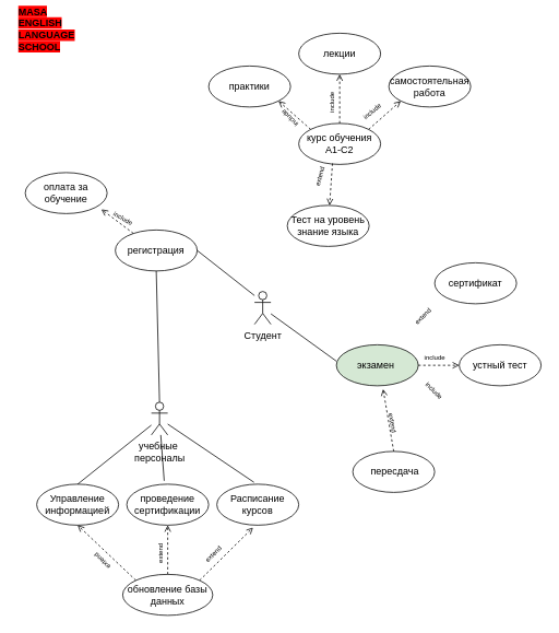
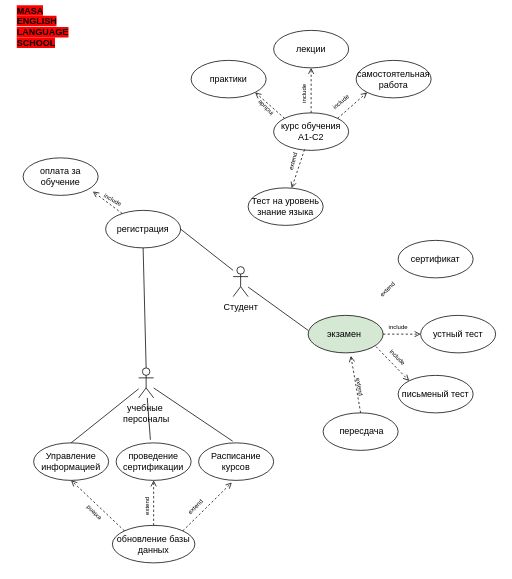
  <mxCell id="0" />
  <mxCell id="1" parent="0" />
  <mxCell id="2" value="Студент&lt;div&gt;&lt;br&gt;&lt;/div&gt;" style="shape=umlActor;verticalLabelPosition=bottom;verticalAlign=top;html=1;outlineConnect=0;" parent="1" vertex="1"><mxGeometry x="310" y="355" width="20" height="40" as="geometry" /></mxCell>
  <mxCell id="3" value="учебные&amp;nbsp;&lt;div&gt;персоналы&lt;div&gt;&lt;br&gt;&lt;/div&gt;&lt;/div&gt;" style="shape=umlActor;verticalLabelPosition=bottom;verticalAlign=top;html=1;outlineConnect=0;" parent="1" vertex="1"><mxGeometry x="184" y="490" width="20" height="40" as="geometry" /></mxCell>
- <mxCell id="4" value="Тест на уровень знание языка" style="ellipse;whiteSpace=wrap;html=1;" parent="1" vertex="1"><mxGeometry x="350" y="250" width="100" height="50" as="geometry" /></mxCell>
+ <mxCell id="4" value="Тест на уровень знание языка" style="ellipse;whiteSpace=wrap;html=1;" parent="1" vertex="1"><mxGeometry x="330" y="250" width="100" height="50" as="geometry" /></mxCell>
  <mxCell id="5" value="курс обучения&lt;div&gt;A1-C2&lt;/div&gt;" style="ellipse;whiteSpace=wrap;html=1;" parent="1" vertex="1"><mxGeometry x="364" y="150" width="100" height="50" as="geometry" /></mxCell>
  <mxCell id="6" value="регистрация" style="ellipse;whiteSpace=wrap;html=1;" parent="1" vertex="1"><mxGeometry x="140" y="280" width="100" height="50" as="geometry" /></mxCell>
  <mxCell id="7" value="экзамен&amp;nbsp;" style="ellipse;whiteSpace=wrap;html=1;fillColor=#d5e8d4;" parent="1" vertex="1"><mxGeometry x="410" y="420" width="100" height="50" as="geometry" /></mxCell>
  <mxCell id="8" value="сертификат" style="ellipse;whiteSpace=wrap;html=1;" parent="1" vertex="1"><mxGeometry x="530" y="320" width="100" height="50" as="geometry" /></mxCell>
  <mxCell id="9" value="устный тест" style="ellipse;whiteSpace=wrap;html=1;" parent="1" vertex="1"><mxGeometry x="560" y="420" width="100" height="50" as="geometry" /></mxCell>
+ <mxCell id="10" value="письменый тест" style="ellipse;whiteSpace=wrap;html=1;" parent="1" vertex="1"><mxGeometry x="530" y="500" width="100" height="50" as="geometry" /></mxCell>
  <mxCell id="11" value="лекции" style="ellipse;whiteSpace=wrap;html=1;" parent="1" vertex="1"><mxGeometry x="364" y="40" width="100" height="50" as="geometry" /></mxCell>
  <mxCell id="12" value="практики" style="ellipse;whiteSpace=wrap;html=1;" parent="1" vertex="1"><mxGeometry x="254" y="80" width="100" height="50" as="geometry" /></mxCell>
  <mxCell id="13" value="самостоятельная работа" style="ellipse;whiteSpace=wrap;html=1;" parent="1" vertex="1"><mxGeometry x="474" y="80" width="100" height="50" as="geometry" /></mxCell>
  <mxCell id="14" value="Управление информацией" style="ellipse;whiteSpace=wrap;html=1;" parent="1" vertex="1"><mxGeometry x="44" y="590" width="100" height="50" as="geometry" /></mxCell>
  <mxCell id="15" value="Расписание курсов" style="ellipse;whiteSpace=wrap;html=1;" parent="1" vertex="1"><mxGeometry x="264" y="590" width="100" height="50" as="geometry" /></mxCell>
  <mxCell id="16" value="проведение сертификации" style="ellipse;whiteSpace=wrap;html=1;" parent="1" vertex="1"><mxGeometry x="154" y="590" width="100" height="50" as="geometry" /></mxCell>
  <mxCell id="17" value="обновление базы данных" style="ellipse;whiteSpace=wrap;html=1;" parent="1" vertex="1"><mxGeometry x="149" y="700" width="110" height="50" as="geometry" /></mxCell>
  <mxCell id="18" value="оплата за обучение" style="ellipse;whiteSpace=wrap;html=1;" parent="1" vertex="1"><mxGeometry x="30" y="210" width="100" height="50" as="geometry" /></mxCell>
  <mxCell id="19" value="" style="endArrow=none;html=1;rounded=0;entryX=1;entryY=0.5;entryDx=0;entryDy=0;" parent="1" target="6" edge="1"><mxGeometry width="50" height="50" relative="1" as="geometry"><mxPoint x="310" y="360" as="sourcePoint" /><mxPoint x="230" y="310" as="targetPoint" /></mxGeometry></mxCell>
  <mxCell id="20" value="" style="html=1;verticalAlign=bottom;labelBackgroundColor=none;endArrow=open;endFill=0;dashed=1;rounded=0;entryX=0.93;entryY=0.896;entryDx=0;entryDy=0;entryPerimeter=0;" parent="1" source="6" target="18" edge="1"><mxGeometry width="160" relative="1" as="geometry"><mxPoint x="40" y="400" as="sourcePoint" /><mxPoint x="200" y="400" as="targetPoint" /></mxGeometry></mxCell>
  <mxCell id="21" value="" style="html=1;verticalAlign=bottom;labelBackgroundColor=none;endArrow=open;endFill=0;dashed=1;rounded=0;entryX=1;entryY=1;entryDx=0;entryDy=0;exitX=0;exitY=0;exitDx=0;exitDy=0;" parent="1" source="5" target="12" edge="1"><mxGeometry width="160" relative="1" as="geometry"><mxPoint x="433.5" y="140" as="sourcePoint" /><mxPoint x="394.5" y="111" as="targetPoint" /></mxGeometry></mxCell>
  <mxCell id="22" value="" style="html=1;verticalAlign=bottom;labelBackgroundColor=none;endArrow=open;endFill=0;dashed=1;rounded=0;exitX=0.5;exitY=0;exitDx=0;exitDy=0;" parent="1" source="5" target="11" edge="1"><mxGeometry width="160" relative="1" as="geometry"><mxPoint x="524" y="270" as="sourcePoint" /><mxPoint x="684" y="270" as="targetPoint" /></mxGeometry></mxCell>
  <mxCell id="23" value="" style="html=1;verticalAlign=bottom;labelBackgroundColor=none;endArrow=open;endFill=0;dashed=1;rounded=0;exitX=1;exitY=0;exitDx=0;exitDy=0;entryX=0;entryY=1;entryDx=0;entryDy=0;" parent="1" source="5" target="13" edge="1"><mxGeometry width="160" relative="1" as="geometry"><mxPoint x="424" y="160" as="sourcePoint" /><mxPoint x="424" y="100" as="targetPoint" /></mxGeometry></mxCell>
  <mxCell id="24" value="" style="html=1;verticalAlign=bottom;labelBackgroundColor=none;endArrow=open;endFill=0;dashed=1;rounded=0;exitX=1;exitY=0.5;exitDx=0;exitDy=0;entryX=0;entryY=0.5;entryDx=0;entryDy=0;" parent="1" source="7" target="9" edge="1"><mxGeometry x="-0.026" y="18" width="160" relative="1" as="geometry"><mxPoint x="492" y="432" as="sourcePoint" /><mxPoint x="554" y="373" as="targetPoint" /><mxPoint as="offset" /></mxGeometry></mxCell>
  <mxCell id="25" value="&lt;font style=&quot;font-size: 8px;&quot;&gt;include&lt;/font&gt;" style="text;html=1;align=center;verticalAlign=middle;resizable=0;points=[];autosize=1;strokeColor=none;fillColor=none;rotation=0;" parent="1" vertex="1"><mxGeometry x="505" y="420" width="50" height="30" as="geometry" /></mxCell>
+ <mxCell id="26" value="" style="html=1;verticalAlign=bottom;labelBackgroundColor=none;endArrow=open;endFill=0;dashed=1;rounded=0;exitX=0.905;exitY=0.833;exitDx=0;exitDy=0;exitPerimeter=0;entryX=0;entryY=0;entryDx=0;entryDy=0;" parent="1" source="7" target="10" edge="1"><mxGeometry x="-0.026" y="18" width="160" relative="1" as="geometry"><mxPoint x="492" y="432" as="sourcePoint" /><mxPoint x="554" y="373" as="targetPoint" /><mxPoint as="offset" /></mxGeometry></mxCell>
  <mxCell id="27" value="&lt;font style=&quot;font-size: 8px;&quot;&gt;include&lt;/font&gt;" style="text;html=1;align=center;verticalAlign=middle;resizable=0;points=[];autosize=1;strokeColor=none;fillColor=none;rotation=45;" parent="1" vertex="1"><mxGeometry x="505" y="460" width="50" height="30" as="geometry" /></mxCell>
  <mxCell id="28" value="&amp;nbsp;пересдача" style="ellipse;whiteSpace=wrap;html=1;" parent="1" vertex="1"><mxGeometry x="430" y="550" width="100" height="50" as="geometry" /></mxCell>
  <mxCell id="29" value="" style="html=1;verticalAlign=bottom;labelBackgroundColor=none;endArrow=open;endFill=0;dashed=1;rounded=0;entryX=0.57;entryY=1.081;entryDx=0;entryDy=0;entryPerimeter=0;exitX=0.5;exitY=0;exitDx=0;exitDy=0;" parent="1" source="28" target="7" edge="1"><mxGeometry width="160" relative="1" as="geometry"><mxPoint x="440" y="530" as="sourcePoint" /><mxPoint x="430" y="500" as="targetPoint" /></mxGeometry></mxCell>
  <mxCell id="30" value="&lt;span style=&quot;font-size: 8px;&quot;&gt;extend&lt;/span&gt;" style="text;html=1;align=center;verticalAlign=middle;resizable=0;points=[];autosize=1;strokeColor=none;fillColor=none;rotation=80;" parent="1" vertex="1"><mxGeometry x="455" y="500" width="50" height="30" as="geometry" /></mxCell>
  <mxCell id="31" value="&lt;font style=&quot;font-size: 8px;&quot;&gt;include&lt;/font&gt;" style="text;html=1;align=center;verticalAlign=middle;resizable=0;points=[];autosize=1;strokeColor=none;fillColor=none;rotation=-90;" parent="1" vertex="1"><mxGeometry x="378" y="110" width="50" height="30" as="geometry" /></mxCell>
  <mxCell id="32" value="&lt;font style=&quot;font-size: 8px;&quot;&gt;include&lt;/font&gt;" style="text;html=1;align=center;verticalAlign=middle;resizable=0;points=[];autosize=1;strokeColor=none;fillColor=none;rotation=-40;" parent="1" vertex="1"><mxGeometry x="428" y="120" width="50" height="30" as="geometry" /></mxCell>
  <mxCell id="33" value="&lt;font style=&quot;font-size: 8px;&quot;&gt;include&lt;/font&gt;" style="text;html=1;align=center;verticalAlign=middle;resizable=0;points=[];autosize=1;strokeColor=none;fillColor=none;rotation=-135;" parent="1" vertex="1"><mxGeometry x="328" y="130" width="50" height="30" as="geometry" /></mxCell>
  <mxCell id="34" value="&lt;font style=&quot;font-size: 8px;&quot;&gt;include&lt;/font&gt;" style="text;html=1;align=center;verticalAlign=middle;resizable=0;points=[];autosize=1;strokeColor=none;fillColor=none;rotation=30;" parent="1" vertex="1"><mxGeometry x="125" y="250" width="50" height="30" as="geometry" /></mxCell>
  <mxCell id="35" value="&lt;span style=&quot;font-size: 8px;&quot;&gt;extend&lt;/span&gt;" style="text;html=1;align=center;verticalAlign=middle;resizable=0;points=[];autosize=1;strokeColor=none;fillColor=none;rotation=-45;" parent="1" vertex="1"><mxGeometry x="490" y="370" width="50" height="30" as="geometry" /></mxCell>
  <mxCell id="36" value="" style="endArrow=none;html=1;rounded=0;entryX=0.5;entryY=1;entryDx=0;entryDy=0;exitX=0.5;exitY=0;exitDx=0;exitDy=0;exitPerimeter=0;" parent="1" source="3" target="6" edge="1"><mxGeometry width="50" height="50" relative="1" as="geometry"><mxPoint x="190" y="470" as="sourcePoint" /><mxPoint x="215" y="400" as="targetPoint" /></mxGeometry></mxCell>
  <mxCell id="37" value="" style="endArrow=none;html=1;rounded=0;exitX=0.5;exitY=0;exitDx=0;exitDy=0;" parent="1" source="14" target="3" edge="1"><mxGeometry width="50" height="50" relative="1" as="geometry"><mxPoint x="94" y="570" as="sourcePoint" /><mxPoint x="144" y="520" as="targetPoint" /></mxGeometry></mxCell>
  <mxCell id="38" value="" style="endArrow=none;html=1;rounded=0;exitX=0.454;exitY=-0.045;exitDx=0;exitDy=0;exitPerimeter=0;" parent="1" source="15" target="3" edge="1"><mxGeometry width="50" height="50" relative="1" as="geometry"><mxPoint x="274" y="560" as="sourcePoint" /><mxPoint x="324" y="500" as="targetPoint" /></mxGeometry></mxCell>
  <mxCell id="39" value="" style="endArrow=none;html=1;rounded=0;exitX=0.457;exitY=-0.082;exitDx=0;exitDy=0;exitPerimeter=0;" parent="1" source="16" target="3" edge="1"><mxGeometry width="50" height="50" relative="1" as="geometry"><mxPoint x="114" y="520" as="sourcePoint" /><mxPoint x="164" y="470" as="targetPoint" /></mxGeometry></mxCell>
  <mxCell id="40" value="&lt;span style=&quot;font-size: 8px;&quot;&gt;extend&lt;/span&gt;" style="text;html=1;align=center;verticalAlign=middle;resizable=0;points=[];autosize=1;strokeColor=none;fillColor=none;rotation=-90;" parent="1" vertex="1"><mxGeometry x="169" y="660" width="50" height="30" as="geometry" /></mxCell>
  <mxCell id="41" value="" style="html=1;verticalAlign=bottom;labelBackgroundColor=none;endArrow=open;endFill=0;dashed=1;rounded=0;entryX=0.5;entryY=1;entryDx=0;entryDy=0;exitX=0;exitY=0;exitDx=0;exitDy=0;" parent="1" source="17" target="14" edge="1"><mxGeometry width="160" relative="1" as="geometry"><mxPoint x="110.5" y="750" as="sourcePoint" /><mxPoint x="97.5" y="674" as="targetPoint" /></mxGeometry></mxCell>
  <mxCell id="42" value="" style="html=1;verticalAlign=bottom;labelBackgroundColor=none;endArrow=open;endFill=0;dashed=1;rounded=0;entryX=0.5;entryY=1;entryDx=0;entryDy=0;exitX=0.5;exitY=0;exitDx=0;exitDy=0;" parent="1" source="17" target="16" edge="1"><mxGeometry width="160" relative="1" as="geometry"><mxPoint x="229.5" y="717" as="sourcePoint" /><mxPoint x="158.5" y="650" as="targetPoint" /></mxGeometry></mxCell>
  <mxCell id="43" value="" style="html=1;verticalAlign=bottom;labelBackgroundColor=none;endArrow=open;endFill=0;dashed=1;rounded=0;entryX=0.442;entryY=1.058;entryDx=0;entryDy=0;exitX=1;exitY=0;exitDx=0;exitDy=0;entryPerimeter=0;" parent="1" source="17" target="15" edge="1"><mxGeometry width="160" relative="1" as="geometry"><mxPoint x="354" y="727" as="sourcePoint" /><mxPoint x="283" y="660" as="targetPoint" /></mxGeometry></mxCell>
  <mxCell id="44" value="&lt;span style=&quot;font-size: 8px;&quot;&gt;extend&lt;/span&gt;" style="text;html=1;align=center;verticalAlign=middle;resizable=0;points=[];autosize=1;strokeColor=none;fillColor=none;rotation=-45;" parent="1" vertex="1"><mxGeometry x="234" y="660" width="50" height="30" as="geometry" /></mxCell>
  <mxCell id="45" value="&lt;span style=&quot;font-size: 8px;&quot;&gt;extend&lt;/span&gt;" style="text;html=1;align=center;verticalAlign=middle;resizable=0;points=[];autosize=1;strokeColor=none;fillColor=none;rotation=-135;" parent="1" vertex="1"><mxGeometry x="99" y="670" width="50" height="30" as="geometry" /></mxCell>
  <mxCell id="46" value="" style="html=1;verticalAlign=bottom;labelBackgroundColor=none;endArrow=open;endFill=0;dashed=1;rounded=0;exitX=0.412;exitY=0.977;exitDx=0;exitDy=0;exitPerimeter=0;" parent="1" source="5" target="4" edge="1"><mxGeometry x="-0.026" y="18" width="160" relative="1" as="geometry"><mxPoint x="440" y="269" as="sourcePoint" /><mxPoint x="503" y="210" as="targetPoint" /><mxPoint as="offset" /></mxGeometry></mxCell>
  <mxCell id="47" value="&lt;span style=&quot;font-size: 8px;&quot;&gt;extend&lt;/span&gt;" style="text;html=1;align=center;verticalAlign=middle;resizable=0;points=[];autosize=1;strokeColor=none;fillColor=none;rotation=-75;" parent="1" vertex="1"><mxGeometry x="364" y="200" width="50" height="30" as="geometry" /></mxCell>
  <mxCell id="48" value="" style="endArrow=none;html=1;rounded=0;" parent="1" target="2" edge="1"><mxGeometry width="50" height="50" relative="1" as="geometry"><mxPoint x="410" y="440" as="sourcePoint" /><mxPoint x="420" y="380" as="targetPoint" /></mxGeometry></mxCell>
  <mxCell id="49" value="&lt;b style=&quot;background-color: rgb(255, 0, 0);&quot;&gt;MASA ENGLISH LANGUAGE SCHOOL&lt;/b&gt;" style="text;html=1;align=left;verticalAlign=middle;whiteSpace=wrap;rounded=0;" vertex="1" parent="1"><mxGeometry y="20" width="60" height="30" as="geometry" x="20" /></mxCell>
